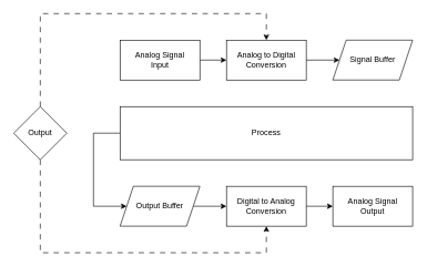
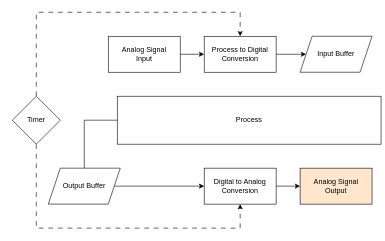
  <mxCell id="0" />
  <mxCell id="1" parent="0" />
  <mxCell id="2" style="edgeStyle=orthogonalEdgeStyle;rounded=0;orthogonalLoop=1;jettySize=auto;html=1;entryX=0;entryY=0.5;entryDx=0;entryDy=0;" edge="1" parent="1" source="3" target="9"><mxGeometry relative="1" as="geometry" /></mxCell>
- <mxCell id="3" value="Analog to Digital&lt;br&gt;Conversion" style="rounded=0;whiteSpace=wrap;html=1;" parent="1" vertex="1"><mxGeometry x="340" y="60" width="120" height="60" as="geometry" /></mxCell>
+ <mxCell id="3" value="Process to Digital&lt;br&gt;Conversion" style="rounded=0;whiteSpace=wrap;html=1;" parent="1" vertex="1"><mxGeometry x="340" y="60" width="120" height="60" as="geometry" /></mxCell>
  <mxCell id="4" value="" style="edgeStyle=orthogonalEdgeStyle;rounded=0;orthogonalLoop=1;jettySize=auto;html=1;" parent="1" source="5" target="3" edge="1"><mxGeometry relative="1" as="geometry"><mxPoint as="offset" /></mxGeometry></mxCell>
  <mxCell id="5" value="Analog Signal&lt;br&gt;Input" style="whiteSpace=wrap;html=1;" parent="1" vertex="1"><mxGeometry x="180" y="60" width="120" height="60" as="geometry" /></mxCell>
  <mxCell id="6" value="" style="edgeStyle=orthogonalEdgeStyle;rounded=0;orthogonalLoop=1;jettySize=auto;html=1;dashed=1;dashPattern=8 8;entryX=0.5;entryY=0;entryDx=0;entryDy=0;" parent="1" source="8" target="3" edge="1"><mxGeometry relative="1" as="geometry"><mxPoint x="400" y="10" as="targetPoint" /><Array as="points"><mxPoint x="60" y="20" /><mxPoint x="400" y="20" /></Array></mxGeometry></mxCell>
  <mxCell id="7" style="edgeStyle=orthogonalEdgeStyle;rounded=0;orthogonalLoop=1;jettySize=auto;html=1;exitX=0.5;exitY=1;exitDx=0;exitDy=0;entryX=0.5;entryY=1;entryDx=0;entryDy=0;dashed=1;dashPattern=8 8;" parent="1" source="8" target="15" edge="1"><mxGeometry relative="1" as="geometry"><Array as="points"><mxPoint x="60" y="380" /><mxPoint x="400" y="380" /></Array></mxGeometry></mxCell>
- <mxCell id="8" value="Output" style="rhombus;whiteSpace=wrap;html=1;" parent="1" vertex="1"><mxGeometry x="20" y="160" width="80" height="80" as="geometry" /></mxCell>
- <mxCell id="9" value="Signal Buffer" style="shape=parallelogram;perimeter=parallelogramPerimeter;whiteSpace=wrap;html=1;fixedSize=1;" parent="1" vertex="1"><mxGeometry x="500" y="60" width="120" height="60" as="geometry" /></mxCell>
+ <mxCell id="8" value="Timer" style="rhombus;whiteSpace=wrap;html=1;" parent="1" vertex="1"><mxGeometry x="20" y="160" width="80" height="80" as="geometry" /></mxCell>
+ <mxCell id="9" value="Input Buffer" style="shape=parallelogram;perimeter=parallelogramPerimeter;whiteSpace=wrap;html=1;fixedSize=1;" parent="1" vertex="1"><mxGeometry x="500" y="60" width="120" height="60" as="geometry" /></mxCell>
  <mxCell id="10" style="edgeStyle=orthogonalEdgeStyle;rounded=0;orthogonalLoop=1;jettySize=auto;html=1;entryX=0;entryY=0.5;entryDx=0;entryDy=0;exitX=0;exitY=0.5;exitDx=0;exitDy=0;" edge="1" parent="1" source="11" target="13"><mxGeometry relative="1" as="geometry"><Array as="points"><mxPoint x="140" y="200" /><mxPoint x="140" y="310" /></Array></mxGeometry></mxCell>
- <mxCell id="11" value="Process" style="rounded=0;whiteSpace=wrap;html=1;" parent="1" vertex="1"><mxGeometry x="180" y="160" width="440" height="80" as="geometry" /></mxCell>
+ <mxCell id="11" value="Process" style="rounded=0;whiteSpace=wrap;html=1;" parent="1" vertex="1"><mxGeometry x="195" y="160" width="440" height="80" as="geometry" /></mxCell>
  <mxCell id="12" style="edgeStyle=orthogonalEdgeStyle;rounded=0;orthogonalLoop=1;jettySize=auto;html=1;exitX=1;exitY=0.5;exitDx=0;exitDy=0;entryX=0;entryY=0.5;entryDx=0;entryDy=0;" parent="1" source="13" target="15" edge="1"><mxGeometry relative="1" as="geometry" /></mxCell>
- <mxCell id="13" value="Output Buffer" style="shape=parallelogram;perimeter=parallelogramPerimeter;whiteSpace=wrap;html=1;fixedSize=1;" parent="1" vertex="1"><mxGeometry x="180" y="280" width="120" height="60" as="geometry" /></mxCell>
+ <mxCell id="13" value="Output Buffer" style="shape=parallelogram;perimeter=parallelogramPerimeter;whiteSpace=wrap;html=1;fixedSize=1;" parent="1" vertex="1"><mxGeometry x="80" y="280" width="120" height="60" as="geometry" /></mxCell>
  <mxCell id="14" style="edgeStyle=orthogonalEdgeStyle;rounded=0;orthogonalLoop=1;jettySize=auto;html=1;exitX=1;exitY=0.5;exitDx=0;exitDy=0;entryX=0;entryY=0.5;entryDx=0;entryDy=0;" parent="1" source="15" target="16" edge="1"><mxGeometry relative="1" as="geometry" /></mxCell>
  <mxCell id="15" value="Digital to Analog&lt;br&gt;Conversion" style="rounded=0;whiteSpace=wrap;html=1;" parent="1" vertex="1"><mxGeometry x="340" y="280" width="120" height="60" as="geometry" /></mxCell>
- <mxCell id="16" value="Analog Signal&lt;br&gt;Output" style="rounded=0;whiteSpace=wrap;html=1;" parent="1" vertex="1"><mxGeometry x="500" y="280" width="120" height="60" as="geometry" /></mxCell>
+ <mxCell id="16" value="Analog Signal&lt;br&gt;Output" style="rounded=0;whiteSpace=wrap;html=1;fillColor=#ffe6cc;" parent="1" vertex="1"><mxGeometry x="500" y="280" width="120" height="60" as="geometry" /></mxCell>
